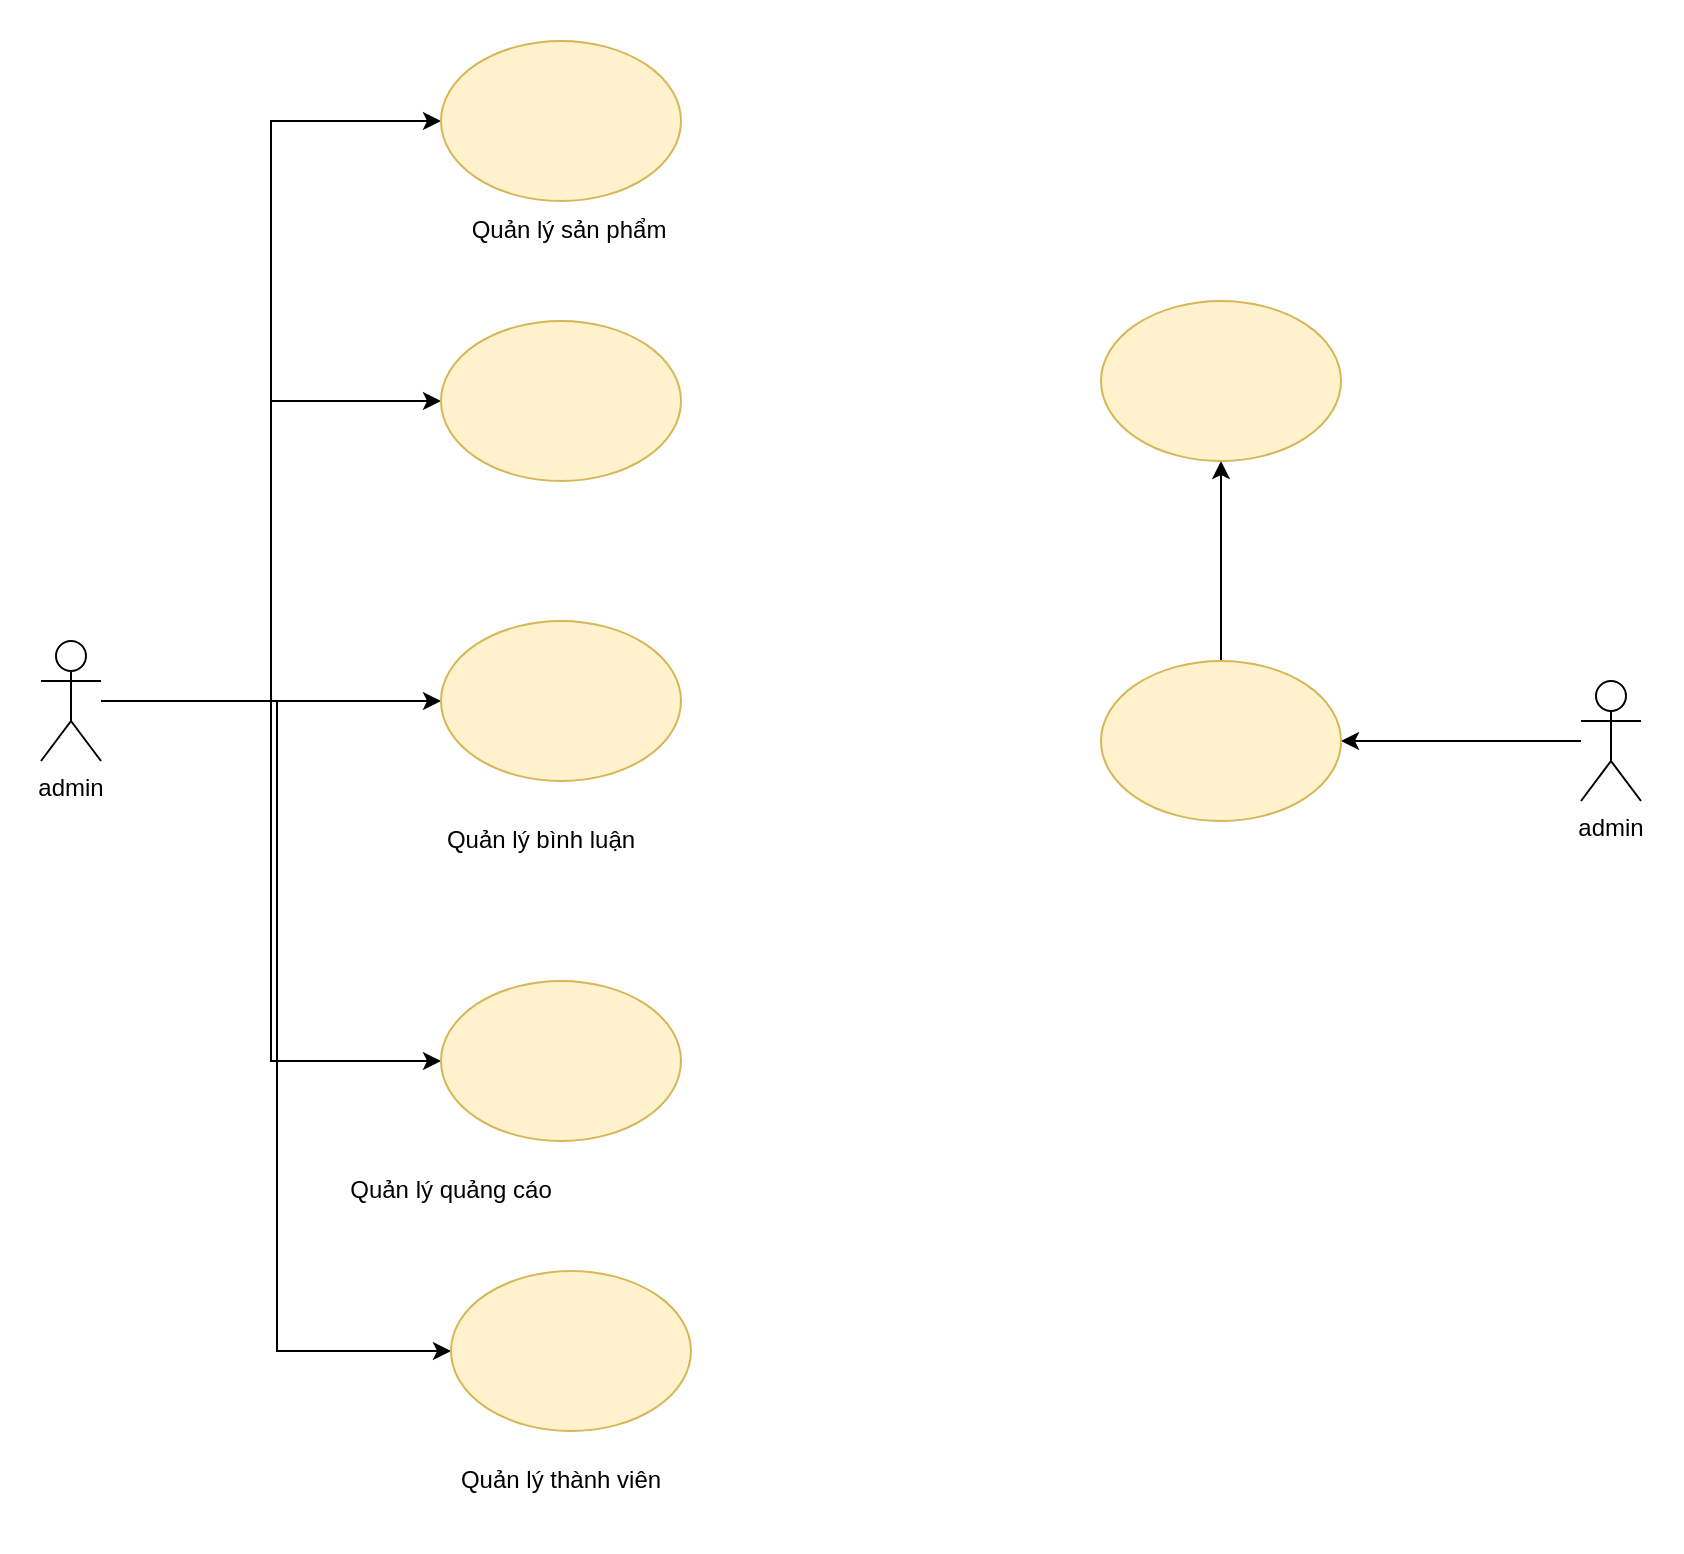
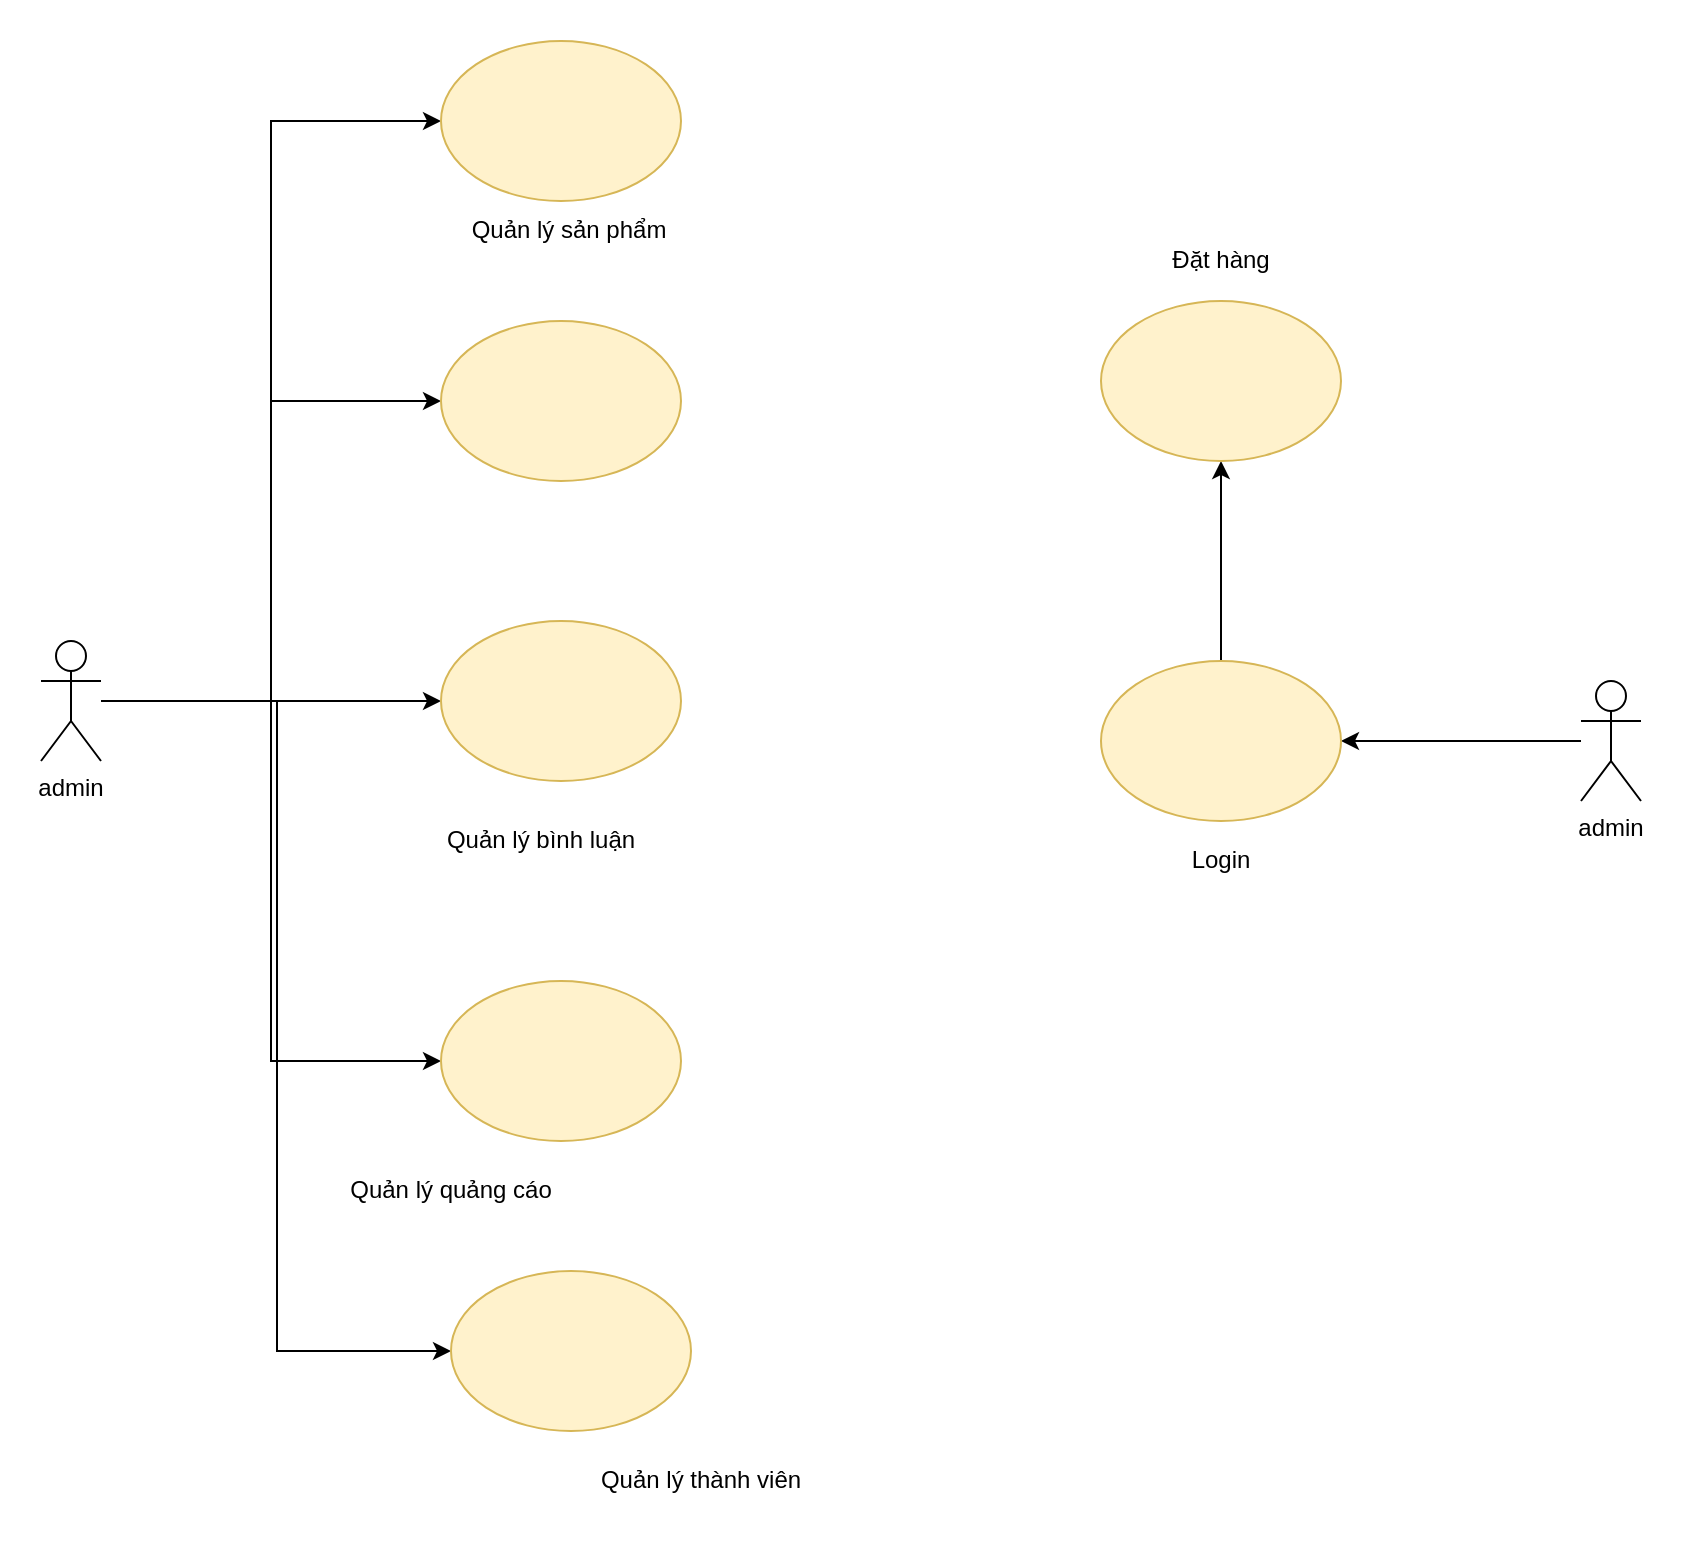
  <mxCell id="0" />
  <mxCell id="1" parent="0" />
  <mxCell id="2" style="edgeStyle=orthogonalEdgeStyle;rounded=0;orthogonalLoop=1;jettySize=auto;html=1;entryX=0;entryY=0.5;entryDx=0;entryDy=0;" edge="1" parent="1" source="7" target="9"><mxGeometry relative="1" as="geometry" /></mxCell>
  <mxCell id="3" style="edgeStyle=orthogonalEdgeStyle;rounded=0;orthogonalLoop=1;jettySize=auto;html=1;entryX=0;entryY=0.5;entryDx=0;entryDy=0;" edge="1" parent="1" source="7" target="8"><mxGeometry relative="1" as="geometry" /></mxCell>
  <mxCell id="4" style="edgeStyle=orthogonalEdgeStyle;rounded=0;orthogonalLoop=1;jettySize=auto;html=1;entryX=0;entryY=0.5;entryDx=0;entryDy=0;" edge="1" parent="1" source="7" target="10"><mxGeometry relative="1" as="geometry" /></mxCell>
  <mxCell id="5" style="edgeStyle=orthogonalEdgeStyle;rounded=0;orthogonalLoop=1;jettySize=auto;html=1;entryX=0;entryY=0.5;entryDx=0;entryDy=0;" edge="1" parent="1" source="7" target="11"><mxGeometry relative="1" as="geometry" /></mxCell>
  <mxCell id="6" style="edgeStyle=orthogonalEdgeStyle;rounded=0;orthogonalLoop=1;jettySize=auto;html=1;entryX=0;entryY=0.5;entryDx=0;entryDy=0;" edge="1" parent="1" source="7" target="15"><mxGeometry relative="1" as="geometry"><Array as="points"><mxPoint x="138" y="350" /><mxPoint x="138" y="675" /></Array></mxGeometry></mxCell>
  <mxCell id="7" value="admin" style="shape=umlActor;verticalLabelPosition=bottom;verticalAlign=top;html=1;outlineConnect=0;" vertex="1" parent="1"><mxGeometry x="20" y="320" width="30" height="60" as="geometry" /></mxCell>
  <mxCell id="8" value="" style="ellipse;whiteSpace=wrap;html=1;fillColor=#fff2cc;strokeColor=#d6b656;" vertex="1" parent="1"><mxGeometry x="220" y="160" width="120" height="80" as="geometry" /></mxCell>
  <mxCell id="9" value="" style="ellipse;whiteSpace=wrap;html=1;fillColor=#fff2cc;strokeColor=#d6b656;" vertex="1" parent="1"><mxGeometry x="220" y="310" width="120" height="80" as="geometry" /></mxCell>
  <mxCell id="10" value="" style="ellipse;whiteSpace=wrap;html=1;fillColor=#fff2cc;strokeColor=#d6b656;" vertex="1" parent="1"><mxGeometry x="220" y="490" width="120" height="80" as="geometry" /></mxCell>
  <mxCell id="11" value="" style="ellipse;whiteSpace=wrap;html=1;fillColor=#fff2cc;strokeColor=#d6b656;" vertex="1" parent="1"><mxGeometry x="220" y="20" width="120" height="80" as="geometry" /></mxCell>
  <mxCell id="12" value="Quản lý sản phẩm" style="text;html=1;align=center;verticalAlign=middle;resizable=0;points=[];autosize=1;strokeColor=none;fillColor=none;" vertex="1" parent="1"><mxGeometry x="224" y="100" width="120" height="30" as="geometry" /></mxCell>
  <mxCell id="13" value="Quản lý bình luận" style="text;html=1;align=center;verticalAlign=middle;resizable=0;points=[];autosize=1;strokeColor=none;fillColor=none;" vertex="1" parent="1"><mxGeometry x="210" y="405" width="120" height="30" as="geometry" /></mxCell>
  <mxCell id="14" value="Quản lý quảng cáo" style="text;html=1;align=center;verticalAlign=middle;resizable=0;points=[];autosize=1;strokeColor=none;fillColor=none;" vertex="1" parent="1"><mxGeometry x="165" y="580" width="120" height="30" as="geometry" /></mxCell>
  <mxCell id="15" value="" style="ellipse;whiteSpace=wrap;html=1;fillColor=#fff2cc;strokeColor=#d6b656;" vertex="1" parent="1"><mxGeometry x="225" y="635" width="120" height="80" as="geometry" /></mxCell>
- <mxCell id="16" value="Quản lý thành viên" style="text;html=1;align=center;verticalAlign=middle;resizable=0;points=[];autosize=1;strokeColor=none;fillColor=none;" vertex="1" parent="1"><mxGeometry x="220" y="725" width="120" height="30" as="geometry" /></mxCell>
+ <mxCell id="16" value="Quản lý thành viên" style="text;html=1;align=center;verticalAlign=middle;resizable=0;points=[];autosize=1;strokeColor=none;fillColor=none;" vertex="1" parent="1"><mxGeometry x="290" y="725" width="120" height="30" as="geometry" /></mxCell>
  <mxCell id="17" style="edgeStyle=orthogonalEdgeStyle;rounded=0;orthogonalLoop=1;jettySize=auto;html=1;entryX=1;entryY=0.5;entryDx=0;entryDy=0;" edge="1" parent="1" source="18" target="20"><mxGeometry relative="1" as="geometry" /></mxCell>
  <mxCell id="18" value="admin" style="shape=umlActor;verticalLabelPosition=bottom;verticalAlign=top;html=1;outlineConnect=0;" vertex="1" parent="1"><mxGeometry x="790" y="340" width="30" height="60" as="geometry" /></mxCell>
  <mxCell id="19" style="edgeStyle=orthogonalEdgeStyle;rounded=0;orthogonalLoop=1;jettySize=auto;html=1;entryX=0.5;entryY=1;entryDx=0;entryDy=0;" edge="1" parent="1" source="20" target="21"><mxGeometry relative="1" as="geometry" /></mxCell>
  <mxCell id="20" value="" style="ellipse;whiteSpace=wrap;html=1;fillColor=#fff2cc;strokeColor=#d6b656;" vertex="1" parent="1"><mxGeometry x="550" y="330" width="120" height="80" as="geometry" /></mxCell>
  <mxCell id="21" value="" style="ellipse;whiteSpace=wrap;html=1;fillColor=#fff2cc;strokeColor=#d6b656;" vertex="1" parent="1"><mxGeometry x="550" y="150" width="120" height="80" as="geometry" /></mxCell>
+ <mxCell id="22" value="Login" style="text;html=1;align=center;verticalAlign=middle;resizable=0;points=[];autosize=1;strokeColor=none;fillColor=none;" vertex="1" parent="1"><mxGeometry x="585" y="415" width="50" height="30" as="geometry" /></mxCell>
+ <mxCell id="23" value="Đặt hàng" style="text;html=1;align=center;verticalAlign=middle;resizable=0;points=[];autosize=1;strokeColor=none;fillColor=none;" vertex="1" parent="1"><mxGeometry x="575" y="115" width="70" height="30" as="geometry" /></mxCell>
